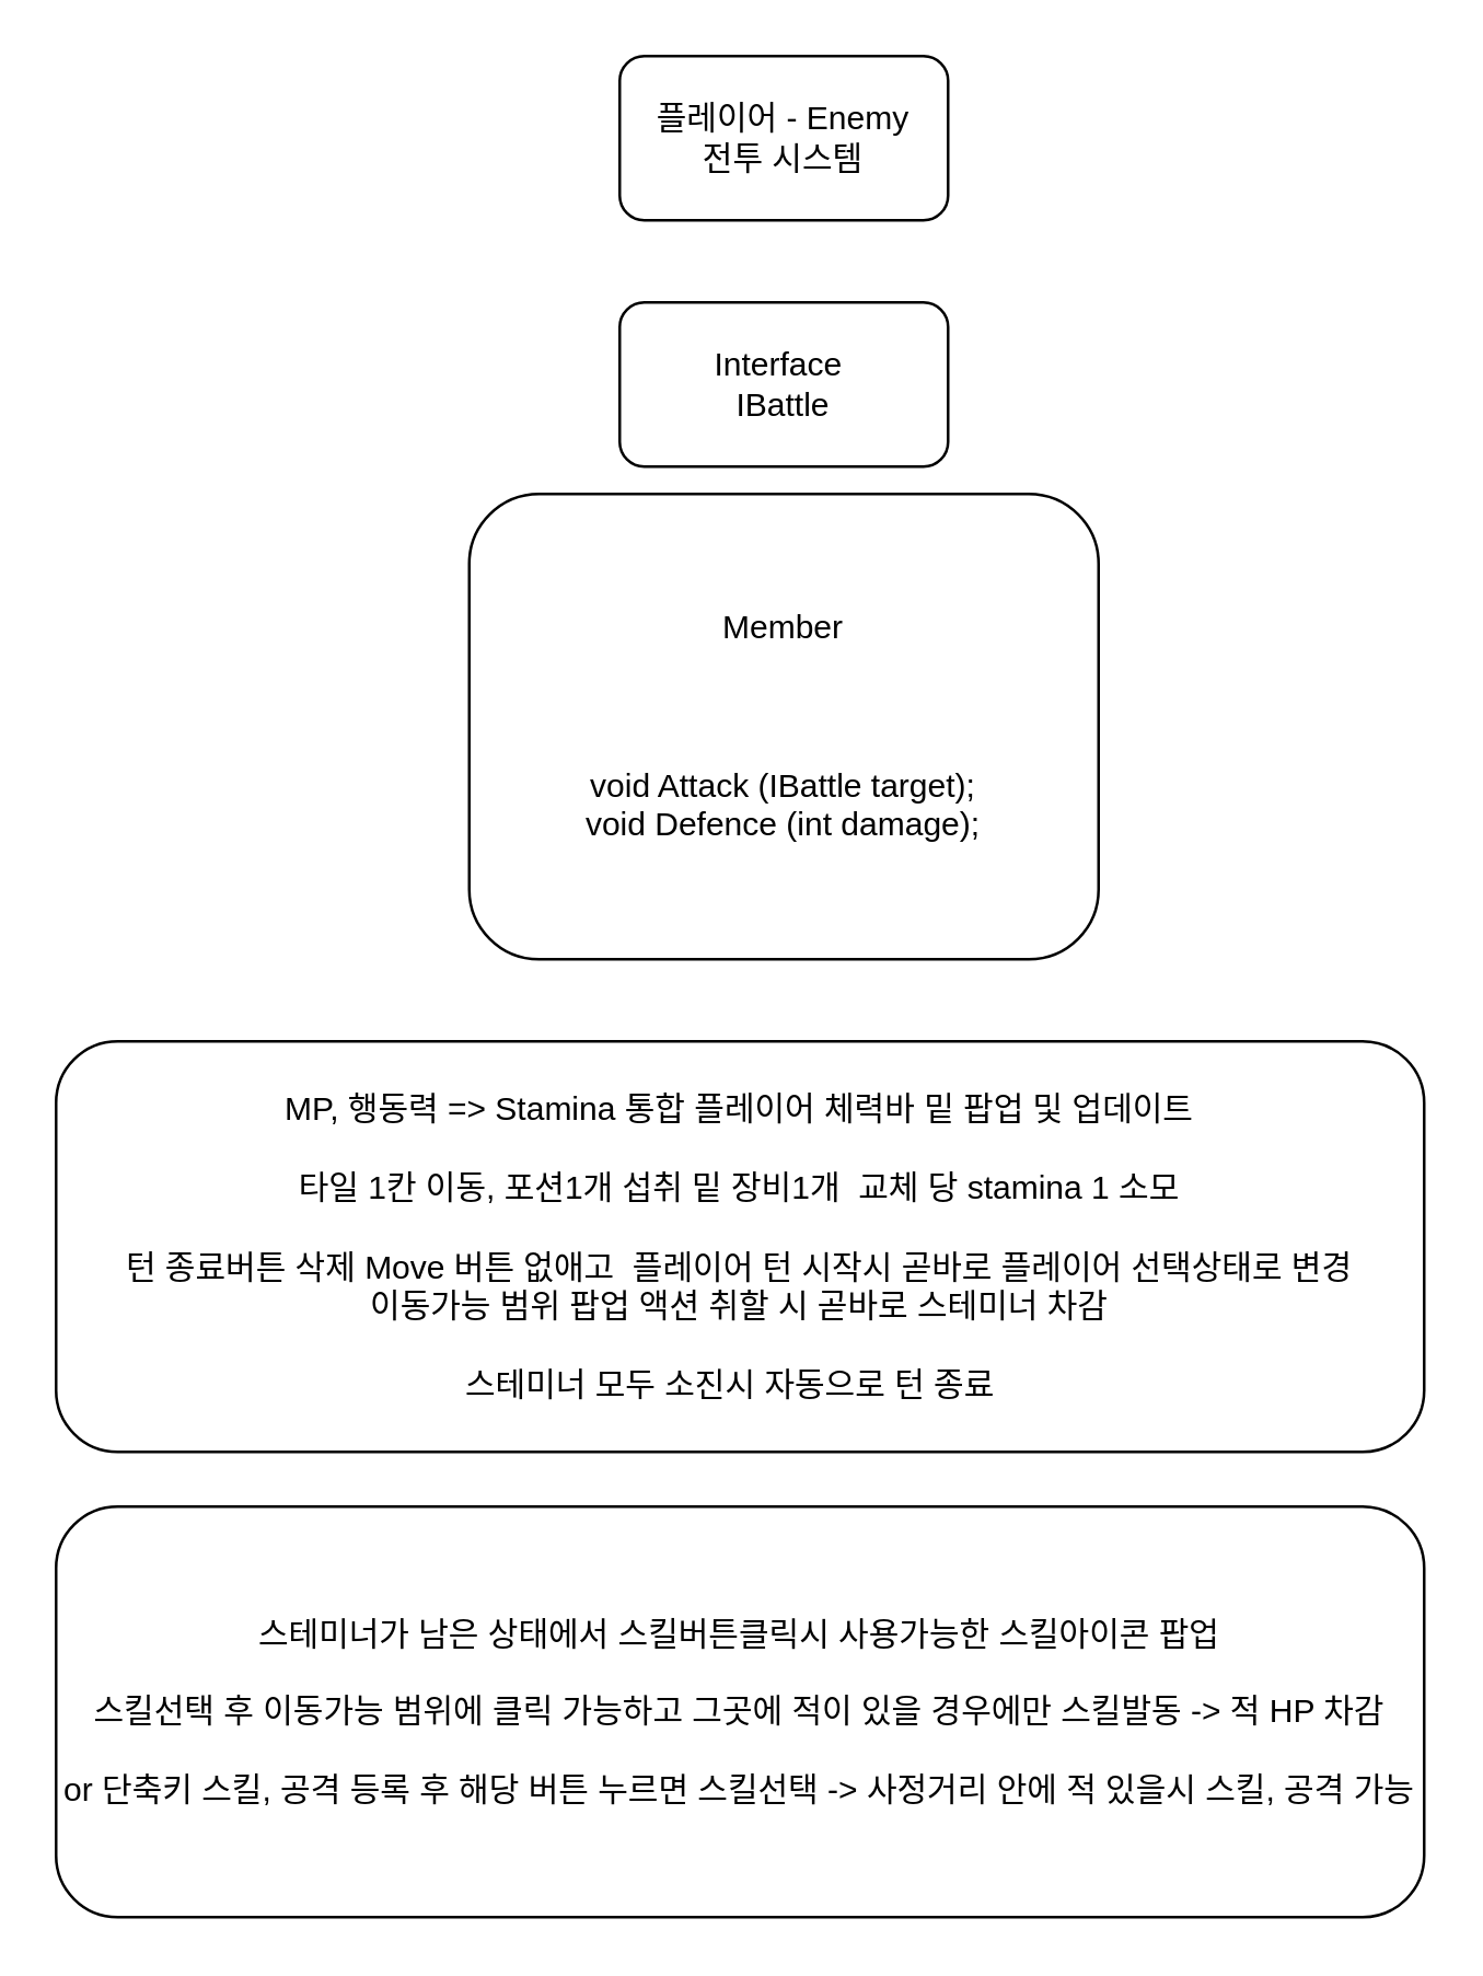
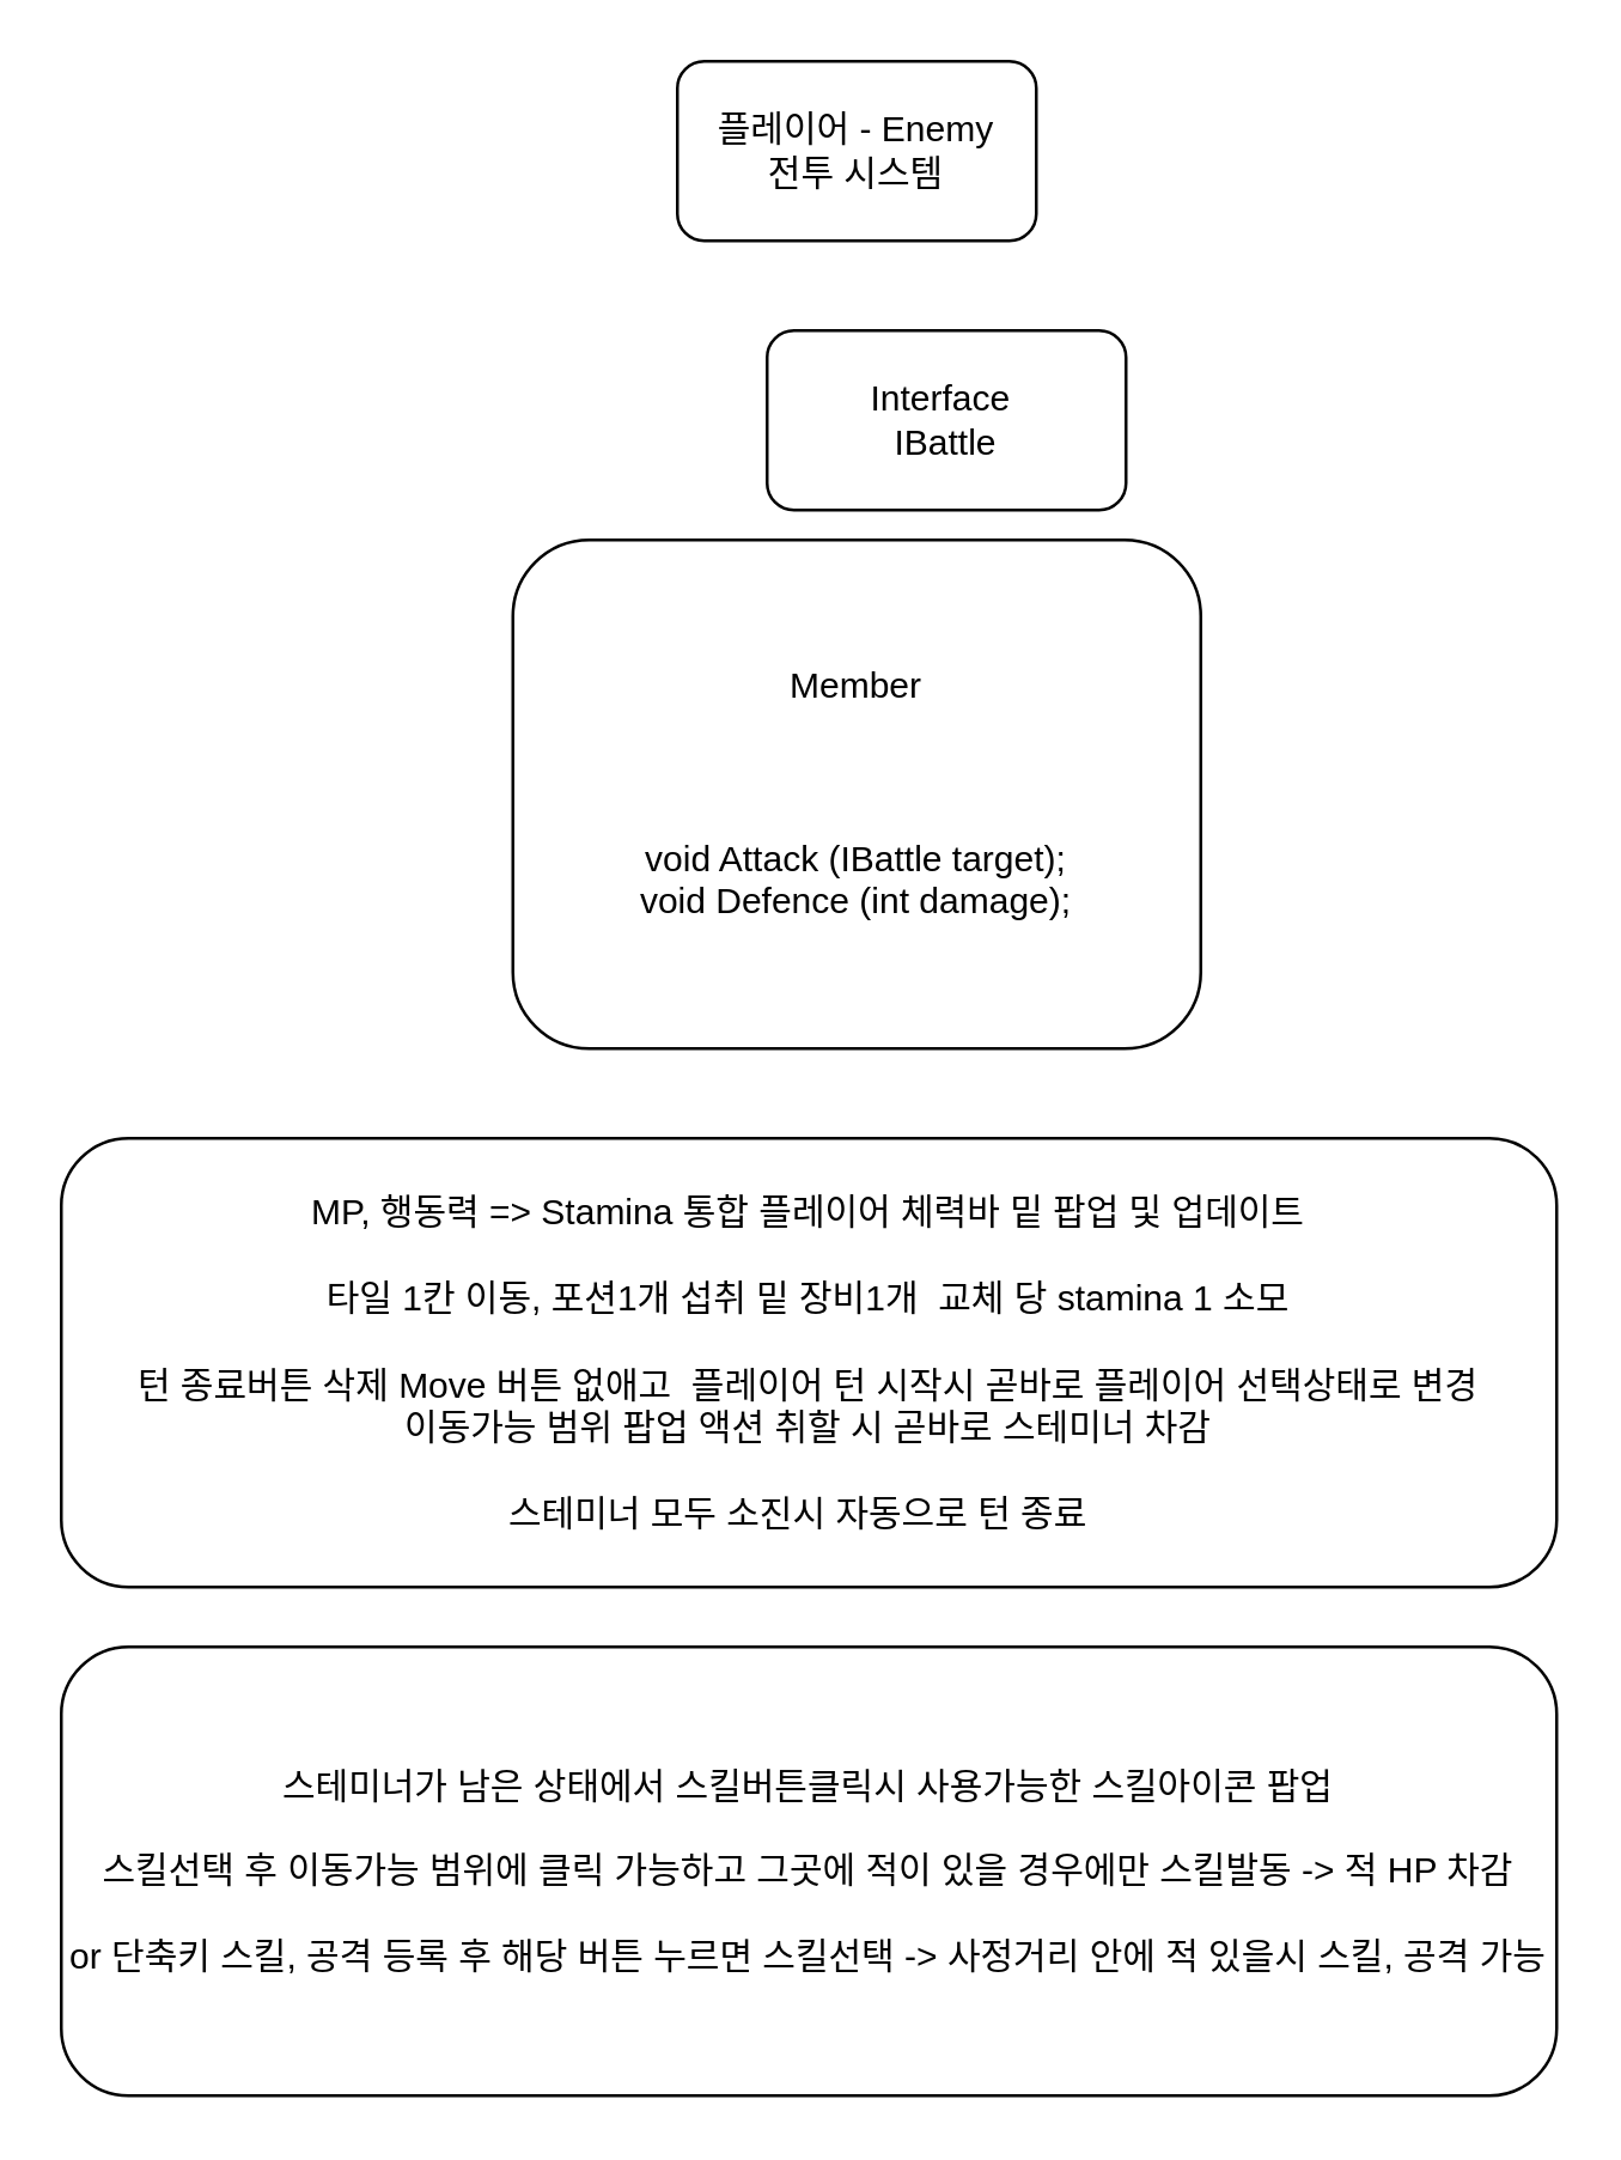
  <mxCell id="0" />
  <mxCell id="1" parent="0" />
  <mxCell id="2" value="플레이어 - Enemy&lt;br&gt;전투 시스템" style="rounded=1;whiteSpace=wrap;html=1;" parent="1" vertex="1"><mxGeometry x="226" y="20" width="120" height="60" as="geometry" /></mxCell>
- <mxCell id="3" value="Interface&amp;nbsp;&lt;br&gt;IBattle" style="rounded=1;whiteSpace=wrap;html=1;" parent="1" vertex="1"><mxGeometry x="226" y="110" width="120" height="60" as="geometry" /></mxCell>
+ <mxCell id="3" value="Interface&amp;nbsp;&lt;br&gt;IBattle" style="rounded=1;whiteSpace=wrap;html=1;" parent="1" vertex="1"><mxGeometry x="256" y="110" width="120" height="60" as="geometry" /></mxCell>
  <mxCell id="4" value="Member&lt;br&gt;&lt;br&gt;&lt;br&gt;&lt;br&gt;void Attack (IBattle target);&lt;br&gt;void Defence (int damage);" style="rounded=1;whiteSpace=wrap;html=1;" parent="1" vertex="1"><mxGeometry x="171" y="180" width="230" height="170" as="geometry" /></mxCell>
  <mxCell id="5" value="MP, 행동력 =&amp;gt; Stamina 통합 플레이어 체력바 밑 팝업 및 업데이트&lt;br&gt;&lt;br&gt;타일 1칸 이동, 포션1개 섭취 밑 장비1개&amp;nbsp; 교체 당 stamina 1 소모&lt;br&gt;&lt;br&gt;턴 종료버튼 삭제 Move 버튼 없애고&amp;nbsp; 플레이어 턴 시작시 곧바로 플레이어 선택상태로 변경&lt;br&gt;이동가능 범위 팝업 액션 취할 시 곧바로 스테미너 차감&lt;br&gt;&lt;br&gt;스테미너 모두 소진시 자동으로 턴 종료&amp;nbsp;&amp;nbsp;" style="rounded=1;whiteSpace=wrap;html=1;" vertex="1" parent="1"><mxGeometry x="20" y="380" width="500" height="150" as="geometry" /></mxCell>
  <mxCell id="6" value="스테미너가 남은 상태에서 스킬버튼클릭시 사용가능한 스킬아이콘 팝업&lt;br&gt;&lt;br&gt;스킬선택 후 이동가능 범위에 클릭 가능하고 그곳에 적이 있을 경우에만 스킬발동 -&amp;gt; 적 HP 차감&lt;br&gt;&lt;br&gt;or 단축키 스킬, 공격 등록 후 해당 버튼 누르면 스킬선택 -&amp;gt; 사정거리 안에 적 있을시 스킬, 공격 가능" style="rounded=1;whiteSpace=wrap;html=1;" vertex="1" parent="1"><mxGeometry x="20" y="550" width="500" height="150" as="geometry" /></mxCell>
